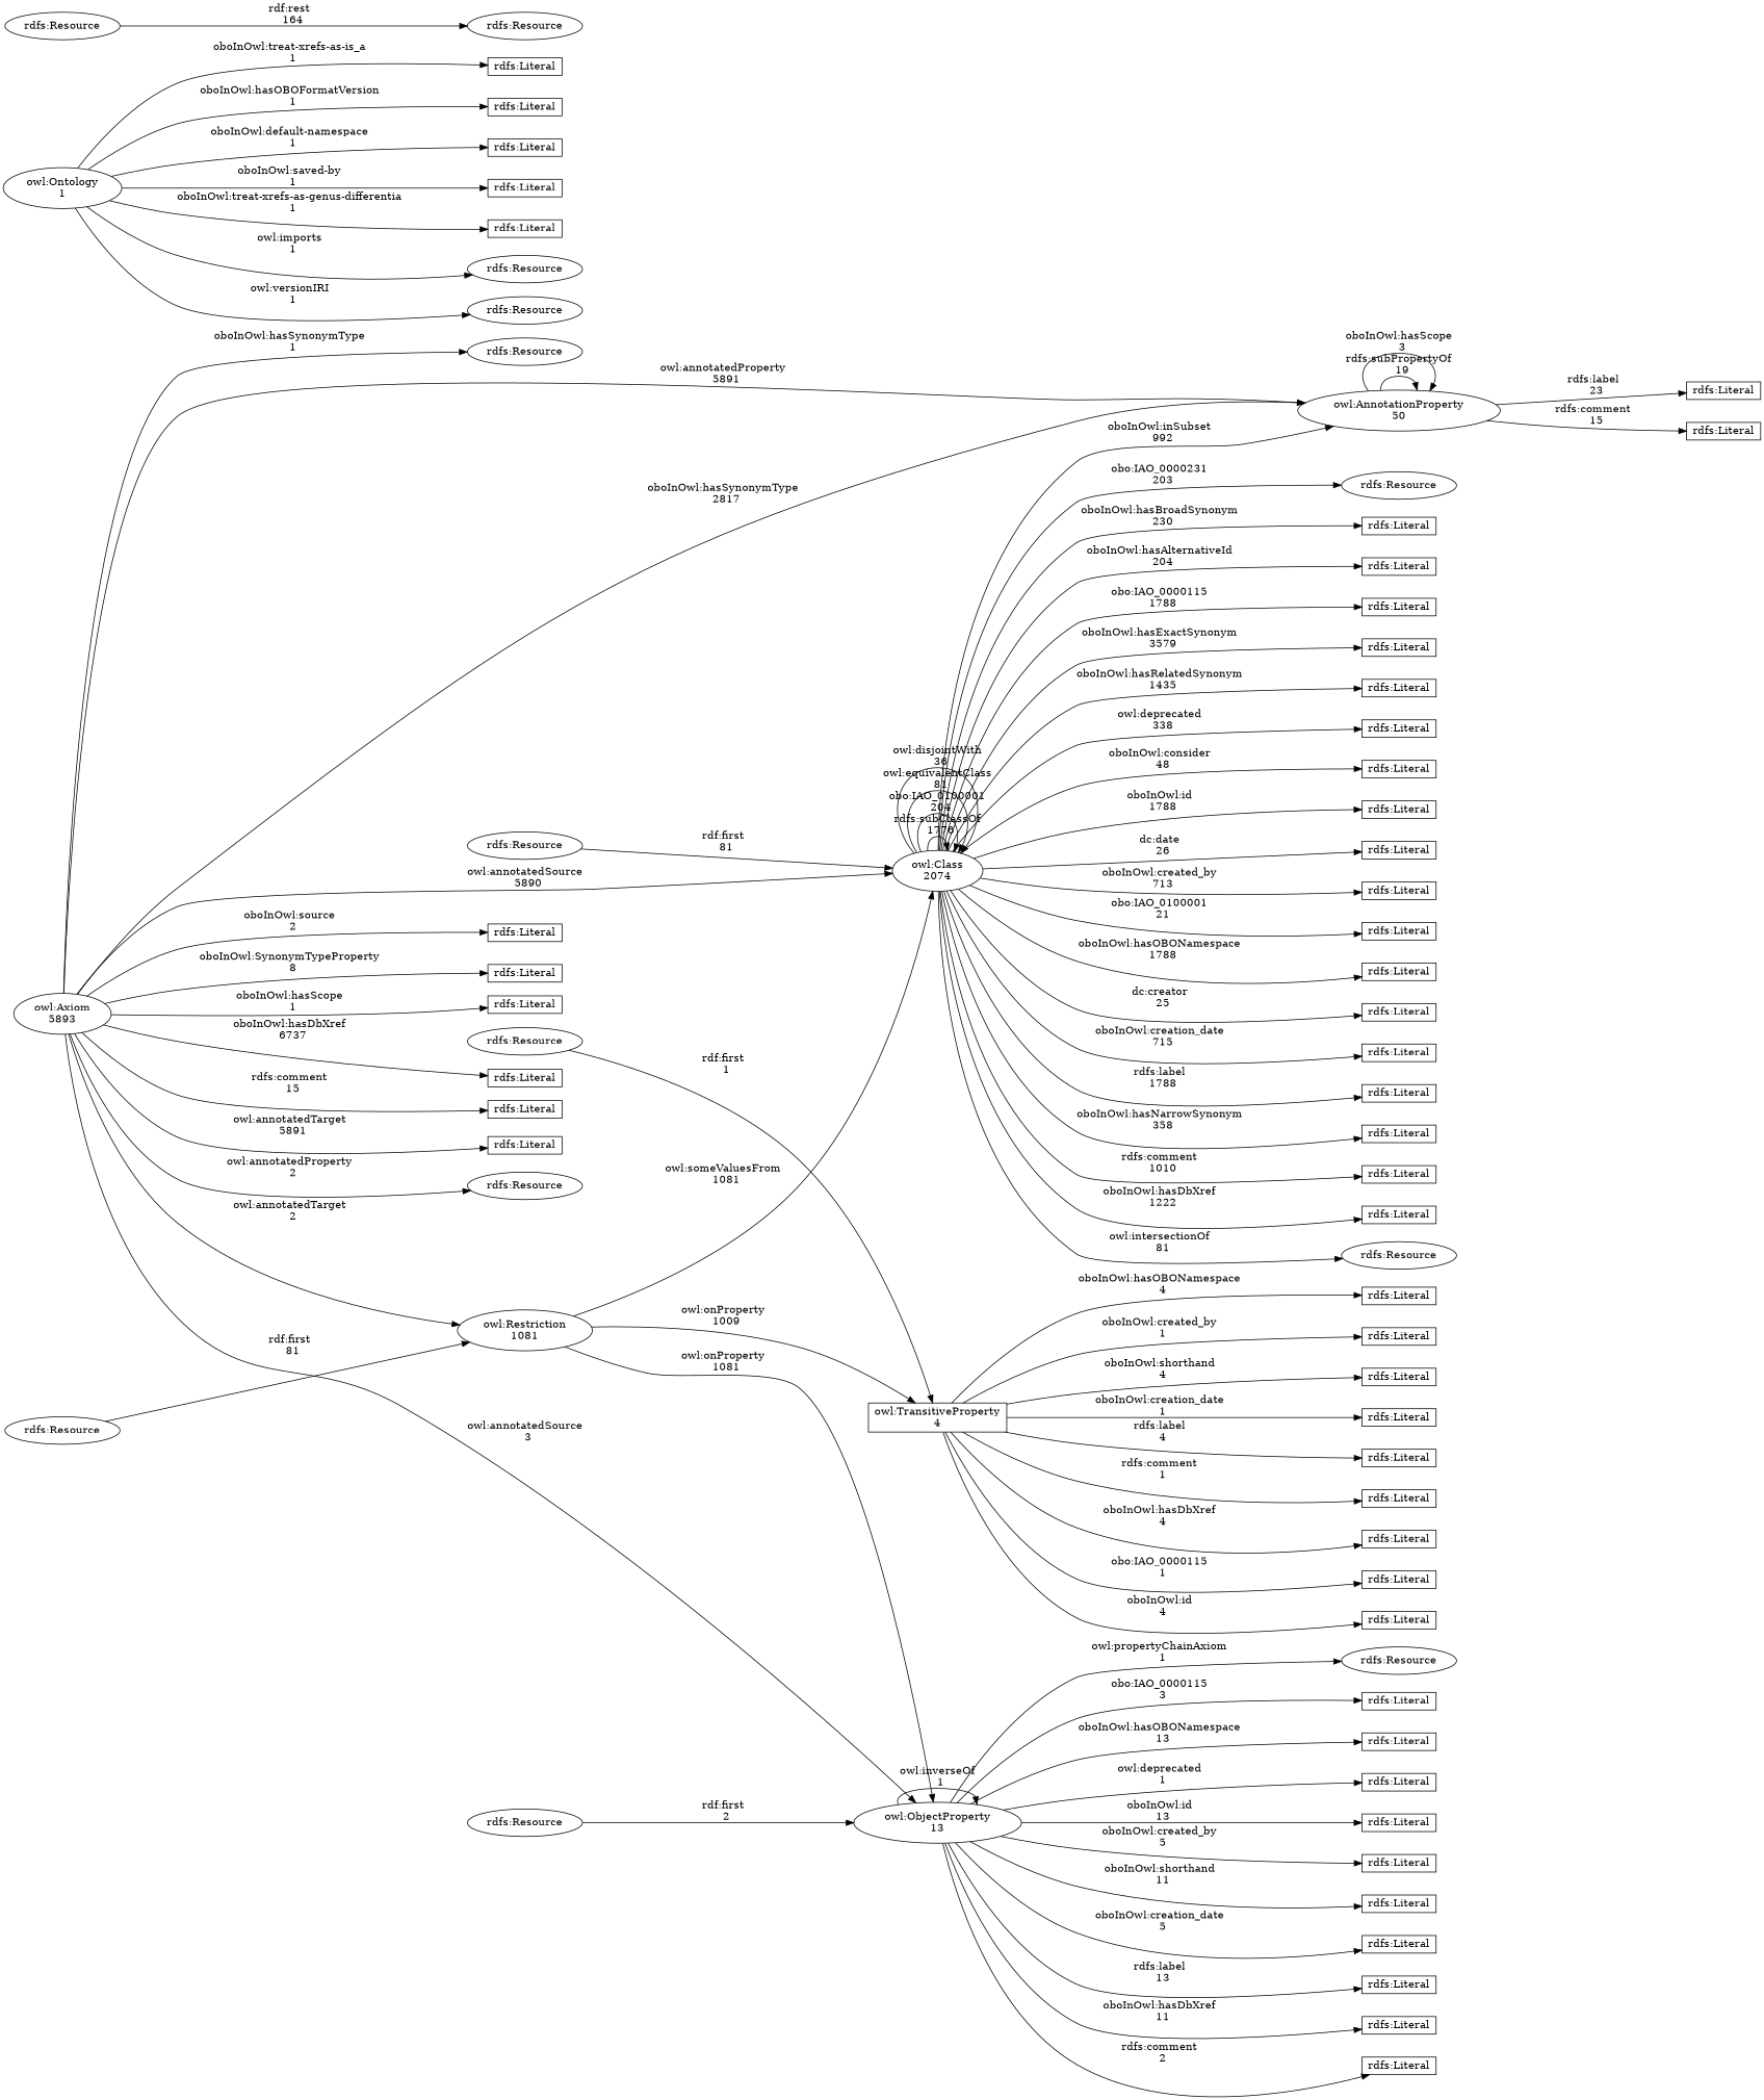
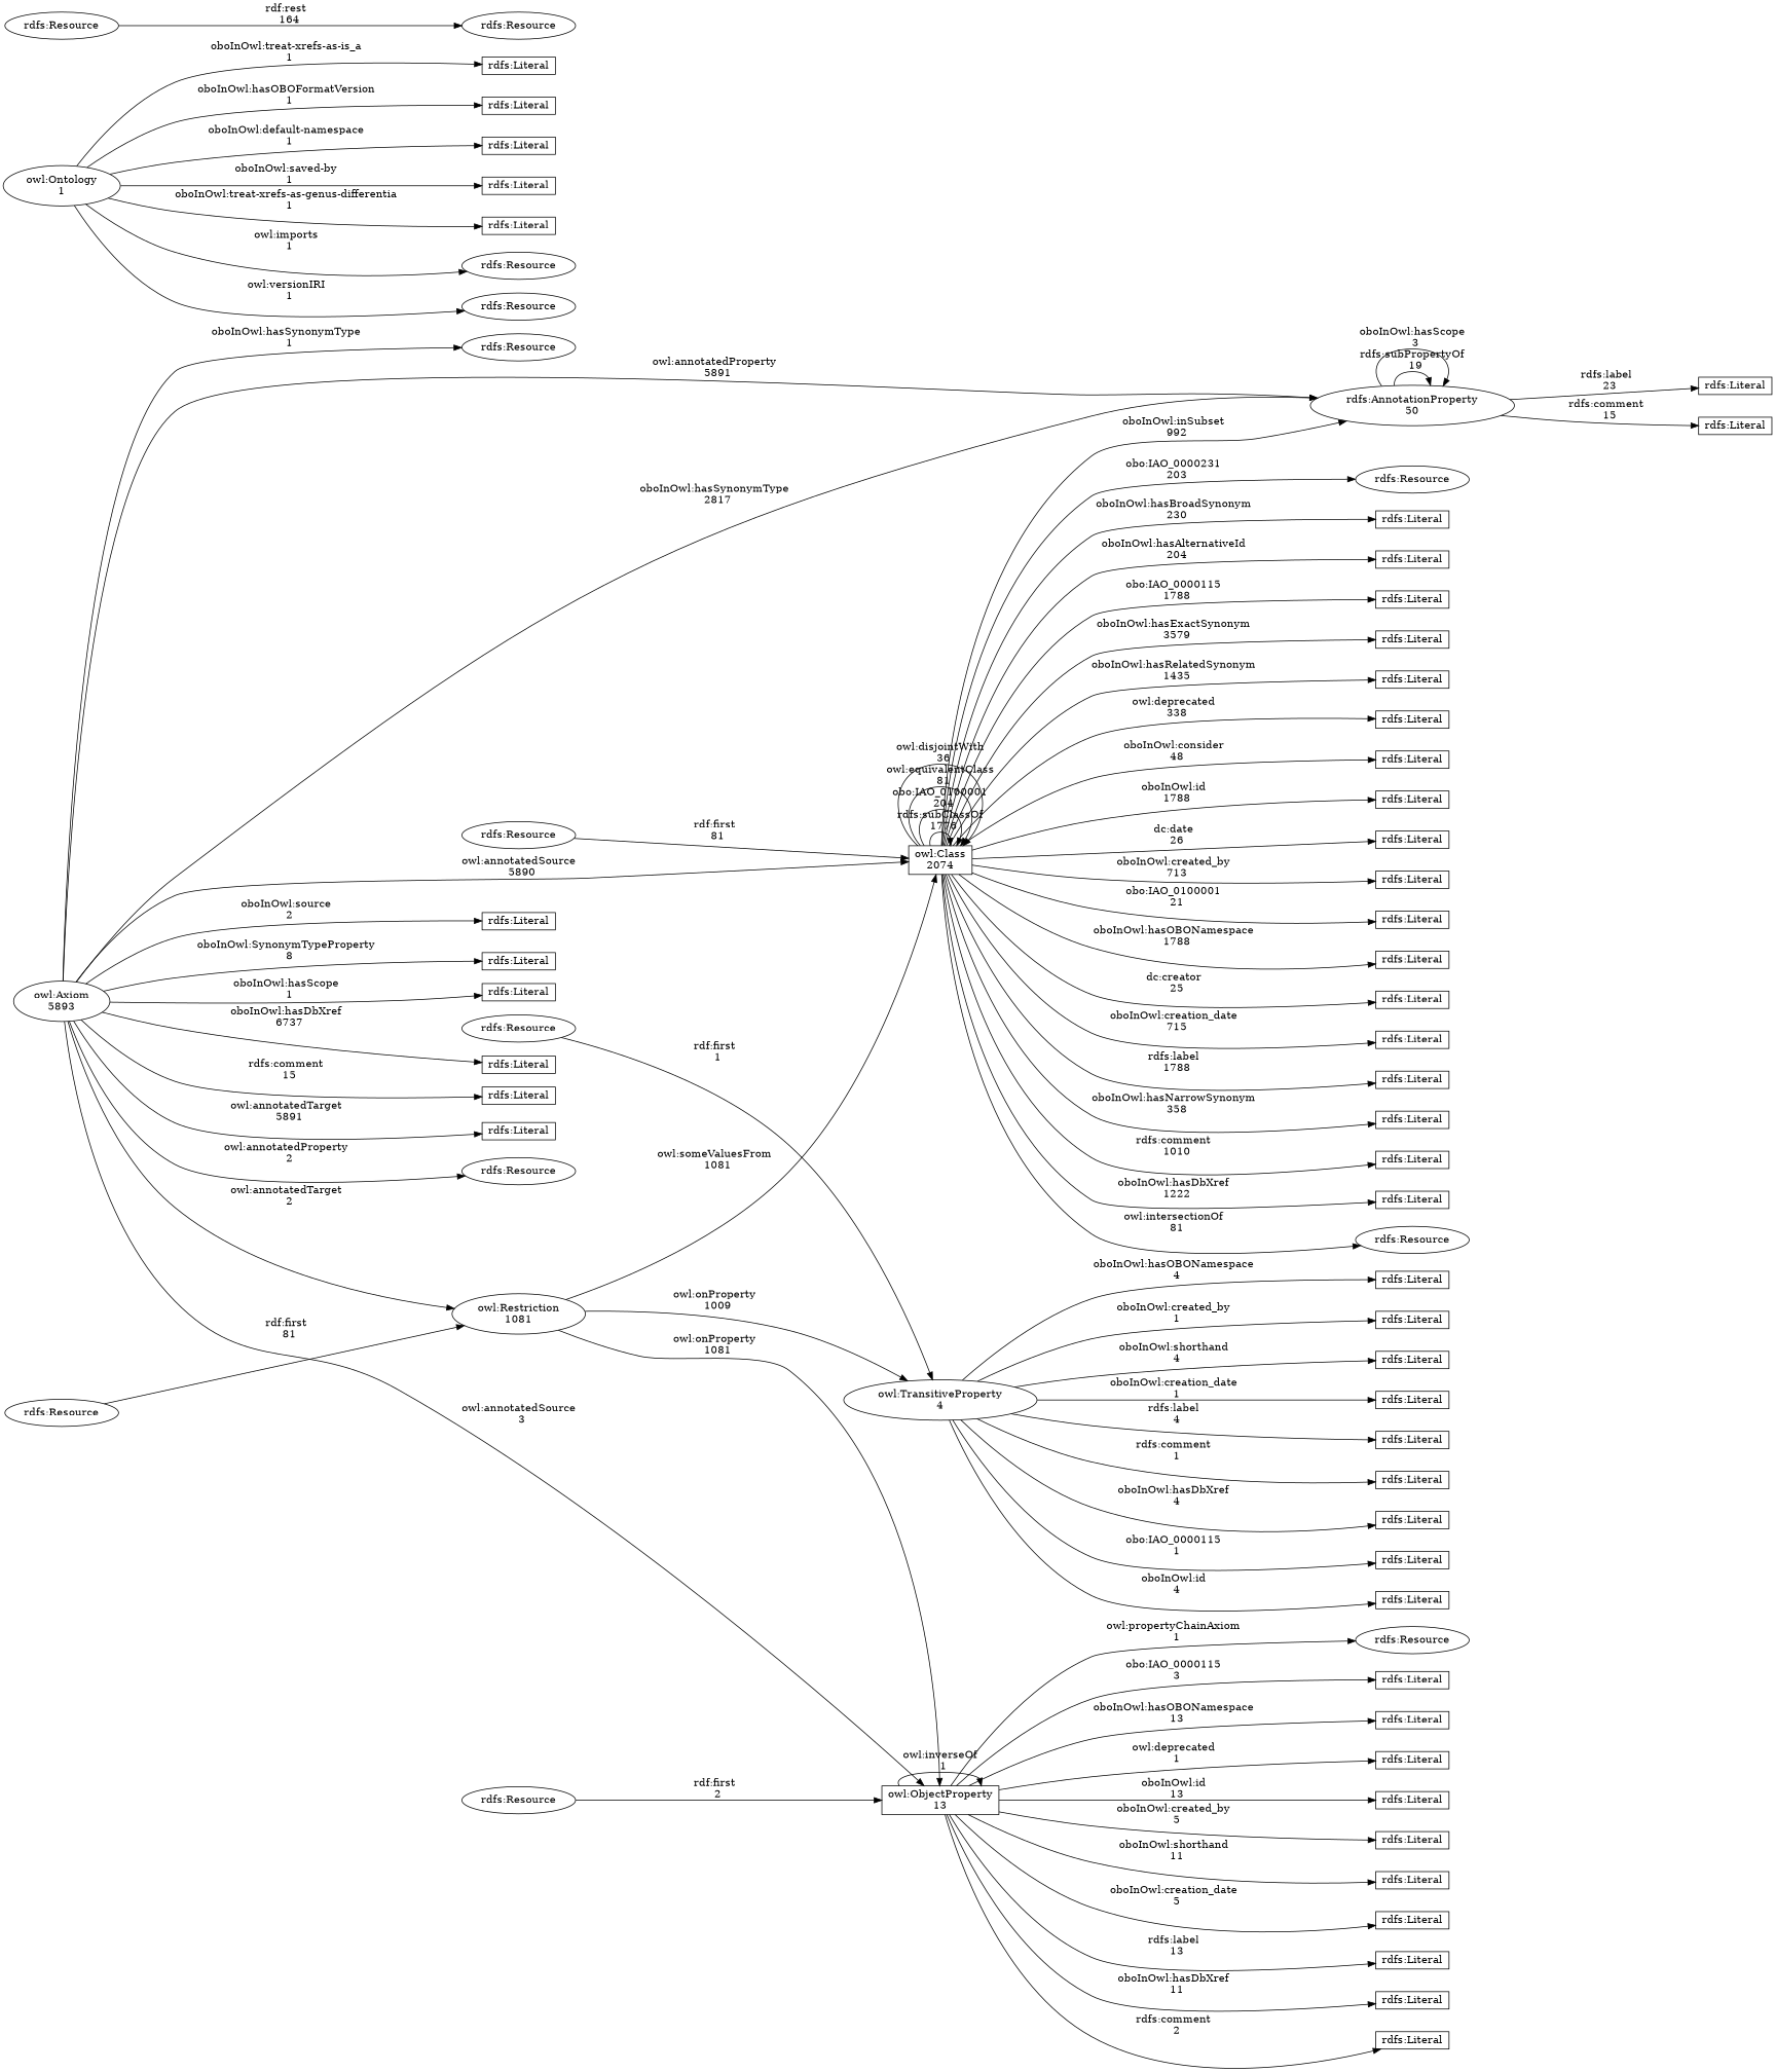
  digraph {
    rankdir=LR
    ranksep=2
    node [shape=box]
-   n1 [label="owl:AnnotationProperty\n50" shape=""]
+   n1 [label="rdfs:AnnotationProperty\n50" shape=""]
    n2 [height=0.3 label="rdfs:Literal"]
    n3 [height=0.3 label="rdfs:Literal"]
    n4 [label="owl:Axiom\n5893" shape=""]
-   n5 [label="owl:Class\n2074" shape=""]
-   n6 [label="owl:ObjectProperty\n13" shape=""]
+   n5 [label="owl:Class\n2074"]
+   n6 [label="owl:ObjectProperty\n13"]
    n7 [label="owl:Restriction\n1081" shape=""]
    n8 [height=0.3 label="rdfs:Literal"]
    n9 [height=0.3 label="rdfs:Literal"]
    n10 [height=0.3 label="rdfs:Literal"]
    n11 [height=0.3 label="rdfs:Literal"]
    n12 [height=0.3 label="rdfs:Literal"]
    n13 [height=0.3 label="rdfs:Literal"]
    n14 [label="rdfs:Resource" shape=""]
    n15 [label="rdfs:Resource" shape=""]
    n16 [height=0.3 label="rdfs:Literal"]
    n17 [height=0.3 label="rdfs:Literal"]
    n18 [height=0.3 label="rdfs:Literal"]
    n19 [height=0.3 label="rdfs:Literal"]
    n20 [height=0.3 label="rdfs:Literal"]
    n21 [height=0.3 label="rdfs:Literal"]
    n22 [height=0.3 label="rdfs:Literal"]
    n23 [height=0.3 label="rdfs:Literal"]
    n24 [height=0.3 label="rdfs:Literal"]
    n25 [height=0.3 label="rdfs:Literal"]
    n26 [height=0.3 label="rdfs:Literal"]
    n27 [height=0.3 label="rdfs:Literal"]
    n28 [height=0.3 label="rdfs:Literal"]
    n29 [height=0.3 label="rdfs:Literal"]
    n30 [height=0.3 label="rdfs:Literal"]
    n31 [height=0.3 label="rdfs:Literal"]
    n32 [height=0.3 label="rdfs:Literal"]
    n33 [height=0.3 label="rdfs:Literal"]
    n34 [label="rdfs:Resource" shape=""]
    n35 [label="rdfs:Resource" shape=""]
    n36 [height=0.3 label="rdfs:Literal"]
    n37 [height=0.3 label="rdfs:Literal"]
    n38 [height=0.3 label="rdfs:Literal"]
    n39 [height=0.3 label="rdfs:Literal"]
    n40 [height=0.3 label="rdfs:Literal"]
    n41 [height=0.3 label="rdfs:Literal"]
    n42 [height=0.3 label="rdfs:Literal"]
    n43 [height=0.3 label="rdfs:Literal"]
    n44 [height=0.3 label="rdfs:Literal"]
    n45 [height=0.3 label="rdfs:Literal"]
    n46 [label="rdfs:Resource" shape=""]
-   n47 [label="owl:TransitiveProperty\n4"]
+   n47 [label="owl:TransitiveProperty\n4" shape=""]
    n48 [height=0.3 label="rdfs:Literal"]
    n49 [height=0.3 label="rdfs:Literal"]
    n50 [height=0.3 label="rdfs:Literal"]
    n51 [height=0.3 label="rdfs:Literal"]
    n52 [height=0.3 label="rdfs:Literal"]
    n53 [height=0.3 label="rdfs:Literal"]
    n54 [height=0.3 label="rdfs:Literal"]
    n55 [height=0.3 label="rdfs:Literal"]
    n56 [height=0.3 label="rdfs:Literal"]
    n57 [label="owl:Ontology\n1" shape=""]
    n58 [height=0.3 label="rdfs:Literal"]
    n59 [height=0.3 label="rdfs:Literal"]
    n60 [height=0.3 label="rdfs:Literal"]
    n61 [height=0.3 label="rdfs:Literal"]
    n62 [height=0.3 label="rdfs:Literal"]
    n63 [label="rdfs:Resource" shape=""]
    n64 [label="rdfs:Resource" shape=""]
    n65 [label="rdfs:Resource" shape=""]
    n66 [label="rdfs:Resource" shape=""]
    n67 [label="rdfs:Resource" shape=""]
    n68 [label="rdfs:Resource" shape=""]
    n69 [label="rdfs:Resource" shape=""]
    n70 [label="rdfs:Resource" shape=""]
    n1 -> n1 [label="rdfs:subPropertyOf\n  19"]
    n1 -> n1 [label="oboInOwl:hasScope\n  3"]
    n1 -> n2 [label="rdfs:label\n  23"]
    n1 -> n3 [label="rdfs:comment\n  15"]
    n4 -> n1 [label="owl:annotatedProperty\n  5891"]
    n4 -> n1 [label="oboInOwl:hasSynonymType\n  2817"]
    n4 -> n5 [label="owl:annotatedSource\n  5890"]
    n4 -> n6 [label="owl:annotatedSource\n  3"]
    n4 -> n7 [label="owl:annotatedTarget\n  2"]
    n4 -> n8 [label="oboInOwl:source\n  2"]
    n4 -> n9 [label="oboInOwl:SynonymTypeProperty\n  8"]
    n4 -> n10 [label="oboInOwl:hasScope\n  1"]
    n4 -> n11 [label="oboInOwl:hasDbXref\n  6737"]
    n4 -> n12 [label="rdfs:comment\n  15"]
    n4 -> n13 [label="owl:annotatedTarget\n  5891"]
    n4 -> n14 [label="owl:annotatedProperty\n  2"]
    n4 -> n15 [label="oboInOwl:hasSynonymType\n  1"]
    n5 -> n1 [label="oboInOwl:inSubset\n  992"]
    n5 -> n5 [label="rdfs:subClassOf\n  1776"]
    n5 -> n5 [label="obo:IAO_0100001\n  204"]
    n5 -> n5 [label="owl:equivalentClass\n  81"]
    n5 -> n5 [label="owl:disjointWith\n  36"]
    n5 -> n16 [label="oboInOwl:hasBroadSynonym\n  230"]
    n5 -> n17 [label="oboInOwl:hasAlternativeId\n  204"]
    n5 -> n18 [label="obo:IAO_0000115\n  1788"]
    n5 -> n19 [label="oboInOwl:hasExactSynonym\n  3579"]
    n5 -> n20 [label="oboInOwl:hasRelatedSynonym\n  1435"]
    n5 -> n21 [label="owl:deprecated\n  338"]
    n5 -> n22 [label="oboInOwl:consider\n  48"]
    n5 -> n23 [label="oboInOwl:id\n  1788"]
    n5 -> n24 [label="dc:date\n  26"]
    n5 -> n25 [label="oboInOwl:created_by\n  713"]
    n5 -> n26 [label="obo:IAO_0100001\n  21"]
    n5 -> n27 [label="oboInOwl:hasOBONamespace\n  1788"]
    n5 -> n28 [label="dc:creator\n  25"]
    n5 -> n29 [label="oboInOwl:creation_date\n  715"]
    n5 -> n30 [label="rdfs:label\n  1788"]
    n5 -> n31 [label="oboInOwl:hasNarrowSynonym\n  358"]
    n5 -> n32 [label="rdfs:comment\n  1010"]
    n5 -> n33 [label="oboInOwl:hasDbXref\n  1222"]
    n5 -> n34 [label="owl:intersectionOf\n  81"]
    n5 -> n35 [label="obo:IAO_0000231\n  203"]
    n6 -> n6 [label="owl:inverseOf\n  1"]
    n6 -> n36 [label="obo:IAO_0000115\n  3"]
    n6 -> n37 [label="oboInOwl:hasOBONamespace\n  13"]
    n6 -> n38 [label="owl:deprecated\n  1"]
    n6 -> n39 [label="oboInOwl:id\n  13"]
    n6 -> n40 [label="oboInOwl:created_by\n  5"]
    n6 -> n41 [label="oboInOwl:shorthand\n  11"]
    n6 -> n42 [label="oboInOwl:creation_date\n  5"]
    n6 -> n43 [label="rdfs:label\n  13"]
    n6 -> n44 [label="oboInOwl:hasDbXref\n  11"]
    n6 -> n45 [label="rdfs:comment\n  2"]
    n6 -> n46 [label="owl:propertyChainAxiom\n  1"]
    n7 -> n5 [label="owl:someValuesFrom\n  1081"]
    n7 -> n6 [label="owl:onProperty\n  1081"]
    n7 -> n47 [label="owl:onProperty\n  1009"]
    n47 -> n48 [label="obo:IAO_0000115\n  1"]
    n47 -> n49 [label="oboInOwl:id\n  4"]
    n47 -> n50 [label="oboInOwl:hasOBONamespace\n  4"]
    n47 -> n51 [label="oboInOwl:created_by\n  1"]
    n47 -> n52 [label="oboInOwl:shorthand\n  4"]
    n47 -> n53 [label="oboInOwl:creation_date\n  1"]
    n47 -> n54 [label="rdfs:label\n  4"]
    n47 -> n55 [label="rdfs:comment\n  1"]
    n47 -> n56 [label="oboInOwl:hasDbXref\n  4"]
    n57 -> n58 [label="oboInOwl:treat-xrefs-as-is_a\n  1"]
    n57 -> n59 [label="oboInOwl:hasOBOFormatVersion\n  1"]
    n57 -> n60 [label="oboInOwl:default-namespace\n  1"]
    n57 -> n61 [label="oboInOwl:saved-by\n  1"]
    n57 -> n62 [label="oboInOwl:treat-xrefs-as-genus-differentia\n  1"]
    n57 -> n63 [label="owl:imports\n  1"]
    n57 -> n64 [label="owl:versionIRI\n  1"]
    n65 -> n6 [label="rdf:first\n  2"]
    n66 -> n7 [label="rdf:first\n  81"]
    n67 -> n47 [label="rdf:first\n  1"]
    n68 -> n5 [label="rdf:first\n  81"]
    n69 -> n70 [label="rdf:rest\n  164"]
  }
